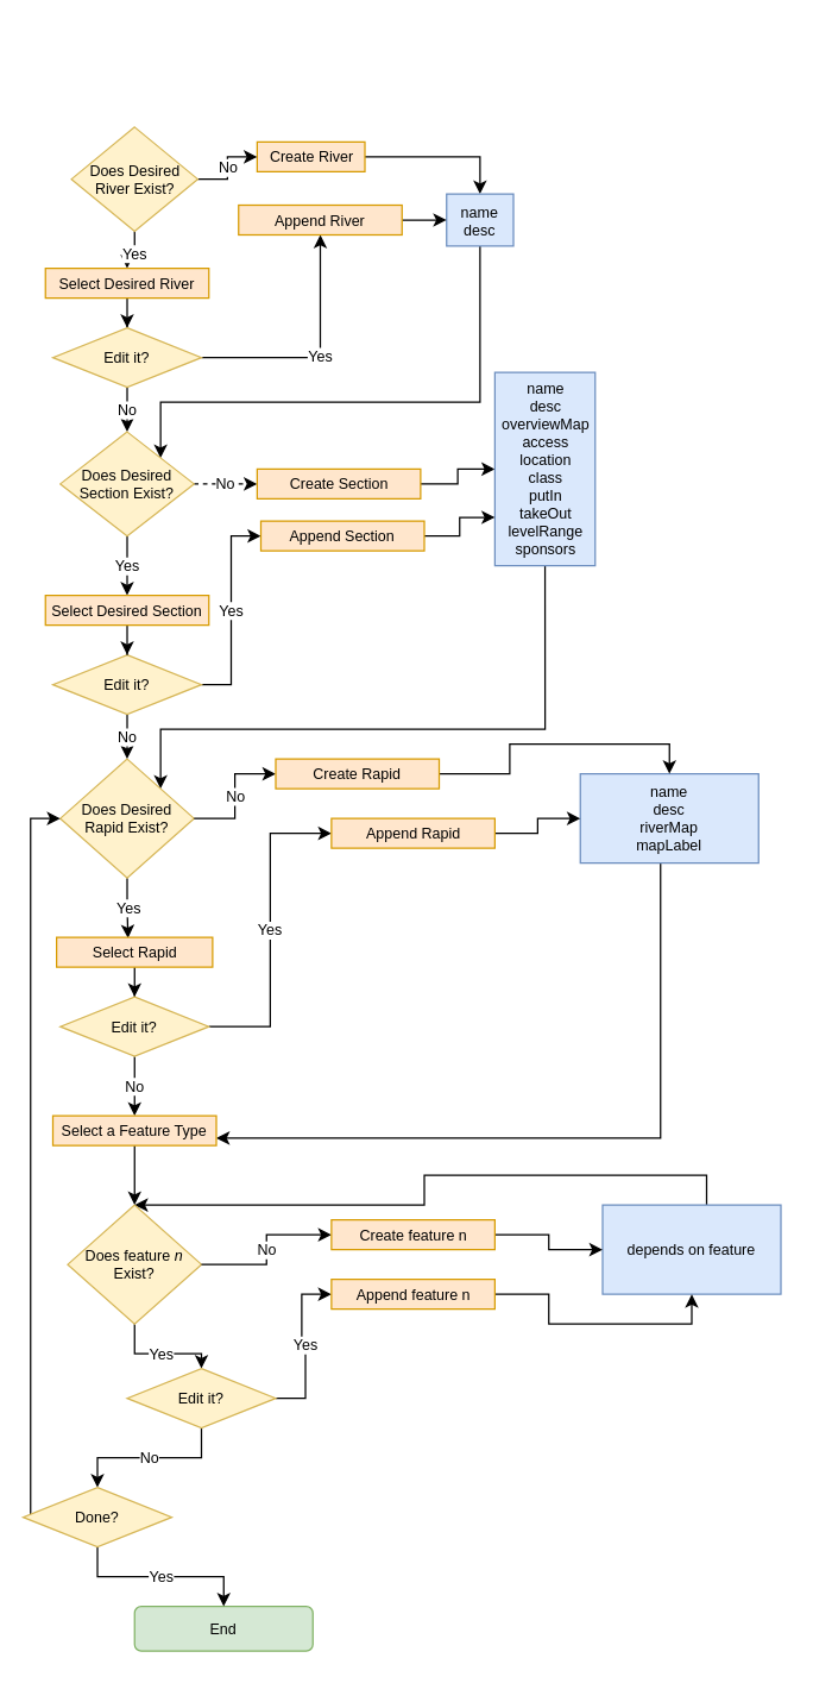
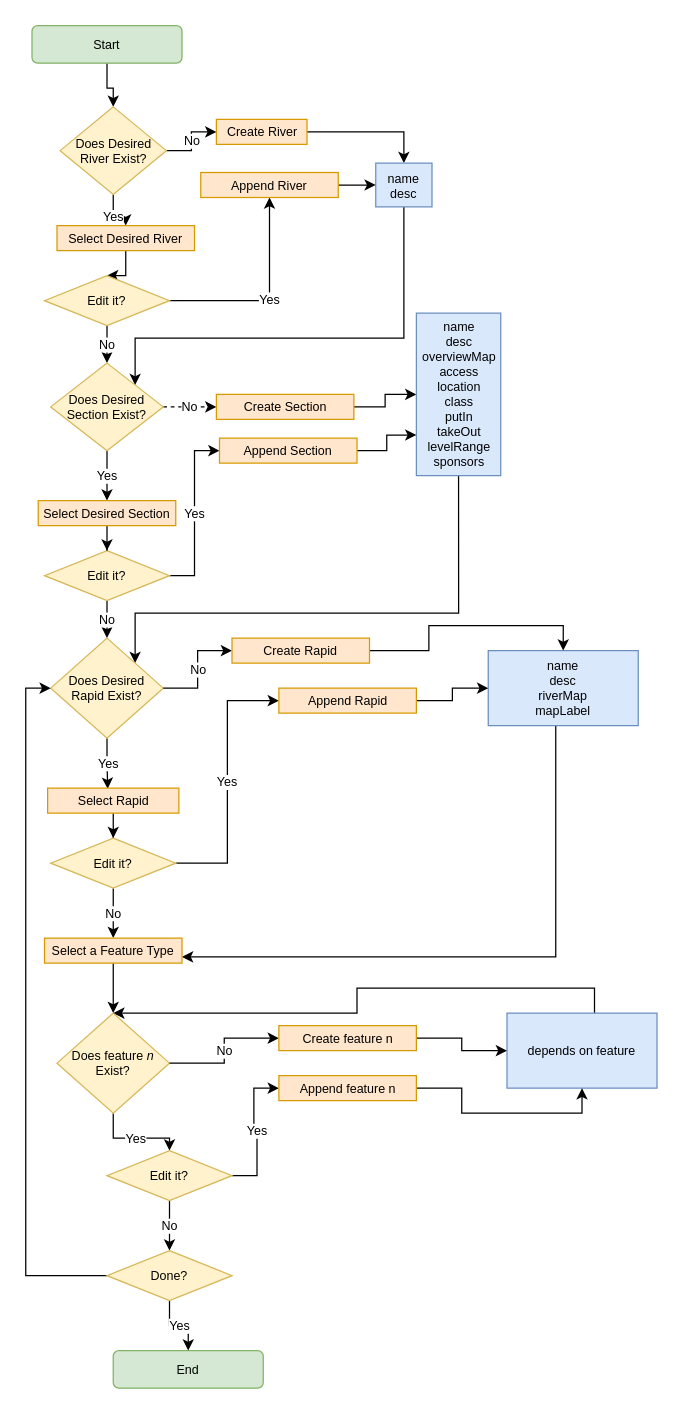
  <mxCell id="0" />
  <mxCell id="1" parent="0" />
+ <mxCell id="2" style="edgeStyle=orthogonalEdgeStyle;rounded=0;orthogonalLoop=1;jettySize=auto;html=1;entryX=0.5;entryY=0;entryDx=0;entryDy=0;fontSize=10;" parent="1" source="3" target="15" edge="1"><mxGeometry relative="1" as="geometry" /></mxCell>
+ <mxCell id="3" value="Start" style="rounded=1;whiteSpace=wrap;html=1;glass=0;fontSize=10;fillColor=#d5e8d4;strokeColor=#82b366;" parent="1" vertex="1"><mxGeometry x="25" width="120" height="30" as="geometry" y="20" /></mxCell>
  <mxCell id="4" value="" style="edgeStyle=orthogonalEdgeStyle;rounded=0;orthogonalLoop=1;jettySize=auto;html=1;fontSize=10;" parent="1" source="5" target="7" edge="1"><mxGeometry relative="1" as="geometry" /></mxCell>
  <mxCell id="5" value="Create River" style="rounded=0;whiteSpace=wrap;html=1;shadow=0;fillColor=#ffe6cc;strokeColor=#d79b00;fontSize=10;" parent="1" vertex="1"><mxGeometry x="172.5" y="95" width="72.5" height="20" as="geometry" /></mxCell>
  <mxCell id="6" style="edgeStyle=orthogonalEdgeStyle;rounded=0;orthogonalLoop=1;jettySize=auto;html=1;entryX=1;entryY=0;entryDx=0;entryDy=0;fontSize=10;" edge="1" parent="1" source="7" target="33"><mxGeometry relative="1" as="geometry"><Array as="points"><mxPoint x="323" y="270" /><mxPoint x="108" y="270" /></Array></mxGeometry></mxCell>
  <mxCell id="7" value="&lt;font style=&quot;font-size: 10px;&quot;&gt;name&lt;br style=&quot;font-size: 10px;&quot;&gt;desc&lt;br style=&quot;font-size: 10px;&quot;&gt;&lt;/font&gt;" style="rounded=0;whiteSpace=wrap;html=1;fillColor=#dae8fc;strokeColor=#6c8ebf;fontSize=10;" parent="1" vertex="1"><mxGeometry x="300" y="130" width="45" height="35" as="geometry" /></mxCell>
  <mxCell id="8" style="edgeStyle=orthogonalEdgeStyle;rounded=0;orthogonalLoop=1;jettySize=auto;html=1;entryX=0;entryY=0.5;entryDx=0;entryDy=0;exitX=1;exitY=0.5;exitDx=0;exitDy=0;fontSize=10;" parent="1" source="31" target="10" edge="1"><mxGeometry relative="1" as="geometry"><mxPoint x="485" y="370.029" as="sourcePoint" /></mxGeometry></mxCell>
  <mxCell id="9" style="edgeStyle=orthogonalEdgeStyle;rounded=0;orthogonalLoop=1;jettySize=auto;html=1;entryX=1;entryY=0;entryDx=0;entryDy=0;fontSize=10;exitX=0.5;exitY=1;exitDx=0;exitDy=0;" edge="1" parent="1" source="10" target="17"><mxGeometry relative="1" as="geometry"><Array as="points"><mxPoint x="366" y="490" /><mxPoint x="107" y="490" /></Array></mxGeometry></mxCell>
  <mxCell id="10" value="name&lt;br style=&quot;font-size: 10px;&quot;&gt;desc&lt;br style=&quot;font-size: 10px;&quot;&gt;overviewMap&lt;br style=&quot;font-size: 10px;&quot;&gt;access&lt;br style=&quot;font-size: 10px;&quot;&gt;location&lt;br style=&quot;font-size: 10px;&quot;&gt;class&lt;br style=&quot;font-size: 10px;&quot;&gt;putIn&lt;br style=&quot;font-size: 10px;&quot;&gt;takeOut&lt;br style=&quot;font-size: 10px;&quot;&gt;levelRange&lt;br style=&quot;font-size: 10px;&quot;&gt;sponsors" style="whiteSpace=wrap;html=1;rounded=0;strokeColor=#6c8ebf;fillColor=#dae8fc;fontSize=10;" parent="1" vertex="1"><mxGeometry x="332.5" y="250" width="67.5" height="130" as="geometry" /></mxCell>
  <mxCell id="11" style="edgeStyle=orthogonalEdgeStyle;rounded=0;orthogonalLoop=1;jettySize=auto;html=1;entryX=1;entryY=0.75;entryDx=0;entryDy=0;fontSize=10;exitX=0.45;exitY=0.983;exitDx=0;exitDy=0;exitPerimeter=0;" edge="1" parent="1" source="12" target="59"><mxGeometry relative="1" as="geometry" /></mxCell>
  <mxCell id="12" value="name&lt;br style=&quot;font-size: 10px&quot;&gt;desc&lt;br style=&quot;font-size: 10px&quot;&gt;riverMap&lt;br style=&quot;font-size: 10px&quot;&gt;mapLabel" style="whiteSpace=wrap;html=1;rounded=0;strokeColor=#6c8ebf;fillColor=#dae8fc;fontSize=10;" parent="1" vertex="1"><mxGeometry x="390" y="520" width="120" height="60" as="geometry" /></mxCell>
  <mxCell id="13" value="No" style="edgeStyle=orthogonalEdgeStyle;rounded=0;orthogonalLoop=1;jettySize=auto;html=1;fontSize=10;" parent="1" source="15" target="5" edge="1"><mxGeometry relative="1" as="geometry" /></mxCell>
  <mxCell id="14" value="Yes" style="edgeStyle=orthogonalEdgeStyle;rounded=0;orthogonalLoop=1;jettySize=auto;html=1;entryX=0.5;entryY=0;entryDx=0;entryDy=0;fontSize=10;" parent="1" source="15" target="19" edge="1"><mxGeometry relative="1" as="geometry" /></mxCell>
  <mxCell id="15" value="Does Desired River Exist?" style="rhombus;whiteSpace=wrap;html=1;rounded=0;shadow=0;glass=0;fillColor=#fff2cc;strokeColor=#d6b656;fontSize=10;" parent="1" vertex="1"><mxGeometry x="47.5" y="85" width="85" height="70" as="geometry" /></mxCell>
  <mxCell id="16" value="Yes" style="edgeStyle=orthogonalEdgeStyle;rounded=0;orthogonalLoop=1;jettySize=auto;html=1;entryX=0.458;entryY=0.028;entryDx=0;entryDy=0;entryPerimeter=0;fontSize=10;" parent="1" source="17" target="21" edge="1"><mxGeometry relative="1" as="geometry" /></mxCell>
  <mxCell id="17" value="Does Desired Rapid Exist?" style="rhombus;whiteSpace=wrap;html=1;rounded=0;shadow=0;glass=0;fillColor=#fff2cc;strokeColor=#d6b656;fontSize=10;" parent="1" vertex="1"><mxGeometry x="40" y="510" width="90" height="80" as="geometry" /></mxCell>
  <mxCell id="18" style="edgeStyle=orthogonalEdgeStyle;rounded=0;orthogonalLoop=1;jettySize=auto;html=1;entryX=0.5;entryY=0;entryDx=0;entryDy=0;fontSize=10;" edge="1" parent="1" source="19" target="24"><mxGeometry relative="1" as="geometry" /></mxCell>
- <mxCell id="19" value="Select Desired River" style="rounded=0;whiteSpace=wrap;html=1;shadow=0;glass=0;fillColor=#ffe6cc;strokeColor=#d79b00;fontSize=10;" parent="1" vertex="1"><mxGeometry x="30" y="180" width="110" height="20" as="geometry" /></mxCell>
+ <mxCell id="19" value="Select Desired River" style="rounded=0;whiteSpace=wrap;html=1;shadow=0;glass=0;fillColor=#ffe6cc;strokeColor=#d79b00;fontSize=10;" parent="1" vertex="1"><mxGeometry x="45" y="180" width="110" height="20" as="geometry" /></mxCell>
  <mxCell id="20" style="edgeStyle=orthogonalEdgeStyle;rounded=0;orthogonalLoop=1;jettySize=auto;html=1;entryX=0.5;entryY=0;entryDx=0;entryDy=0;fontSize=10;" edge="1" parent="1" source="21" target="45"><mxGeometry relative="1" as="geometry" /></mxCell>
  <mxCell id="21" value="Select Rapid" style="rounded=0;whiteSpace=wrap;html=1;shadow=0;glass=0;fillColor=#ffe6cc;strokeColor=#d79b00;fontSize=10;" parent="1" vertex="1"><mxGeometry x="37.5" y="630" width="105" height="20" as="geometry" /></mxCell>
  <mxCell id="22" value="Yes" style="edgeStyle=orthogonalEdgeStyle;rounded=0;orthogonalLoop=1;jettySize=auto;html=1;entryX=0.5;entryY=1;entryDx=0;entryDy=0;fontSize=10;" edge="1" parent="1" source="24" target="26"><mxGeometry relative="1" as="geometry" /></mxCell>
  <mxCell id="23" value="No" style="edgeStyle=orthogonalEdgeStyle;rounded=0;orthogonalLoop=1;jettySize=auto;html=1;entryX=0.5;entryY=0;entryDx=0;entryDy=0;fontSize=10;" edge="1" parent="1" source="24" target="33"><mxGeometry relative="1" as="geometry"><mxPoint x="110" y="390" as="targetPoint" /></mxGeometry></mxCell>
  <mxCell id="24" value="Edit it?" style="rhombus;whiteSpace=wrap;html=1;rounded=0;shadow=0;glass=0;fillColor=#fff2cc;strokeColor=#d6b656;fontSize=10;" vertex="1" parent="1"><mxGeometry x="35" y="220" width="100" height="40" as="geometry" /></mxCell>
  <mxCell id="25" style="edgeStyle=orthogonalEdgeStyle;rounded=0;orthogonalLoop=1;jettySize=auto;html=1;entryX=0;entryY=0.5;entryDx=0;entryDy=0;fontSize=10;" edge="1" parent="1" source="26" target="7"><mxGeometry relative="1" as="geometry" /></mxCell>
  <mxCell id="26" value="Append River" style="rounded=0;whiteSpace=wrap;html=1;shadow=0;fillColor=#ffe6cc;strokeColor=#d79b00;fontSize=10;" vertex="1" parent="1"><mxGeometry x="160" y="137.5" width="110" height="20" as="geometry" /></mxCell>
  <mxCell id="27" value="No" style="edgeStyle=orthogonalEdgeStyle;rounded=0;orthogonalLoop=1;jettySize=auto;html=1;entryX=0;entryY=0.5;entryDx=0;entryDy=0;exitX=1;exitY=0.5;exitDx=0;exitDy=0;fontSize=10;dashed=1;" edge="1" parent="1" source="33" target="31"><mxGeometry relative="1" as="geometry"><mxPoint x="170" y="405" as="sourcePoint" /></mxGeometry></mxCell>
  <mxCell id="28" value="Yes" style="edgeStyle=orthogonalEdgeStyle;rounded=0;orthogonalLoop=1;jettySize=auto;html=1;entryX=0;entryY=0.5;entryDx=0;entryDy=0;fontSize=10;" edge="1" parent="1" source="30" target="35"><mxGeometry relative="1" as="geometry" /></mxCell>
  <mxCell id="29" value="No" style="edgeStyle=orthogonalEdgeStyle;rounded=0;orthogonalLoop=1;jettySize=auto;html=1;fontSize=10;" edge="1" parent="1" source="30" target="17"><mxGeometry relative="1" as="geometry" /></mxCell>
  <mxCell id="30" value="Edit it?" style="rhombus;whiteSpace=wrap;html=1;rounded=0;shadow=0;glass=0;fillColor=#fff2cc;strokeColor=#d6b656;fontSize=10;" vertex="1" parent="1"><mxGeometry x="35" y="440" width="100" height="40" as="geometry" /></mxCell>
  <mxCell id="31" value="Create Section" style="rounded=0;whiteSpace=wrap;html=1;shadow=0;fillColor=#ffe6cc;strokeColor=#d79b00;fontSize=10;" vertex="1" parent="1"><mxGeometry x="172.5" y="315" width="110" height="20" as="geometry" /></mxCell>
  <mxCell id="32" value="Yes" style="edgeStyle=orthogonalEdgeStyle;rounded=0;orthogonalLoop=1;jettySize=auto;html=1;entryX=0.5;entryY=0;entryDx=0;entryDy=0;fontSize=10;" edge="1" parent="1" source="33" target="37"><mxGeometry relative="1" as="geometry" /></mxCell>
  <mxCell id="33" value="Does Desired Section Exist?" style="rhombus;whiteSpace=wrap;html=1;rounded=0;shadow=0;glass=0;fillColor=#fff2cc;strokeColor=#d6b656;fontSize=10;" vertex="1" parent="1"><mxGeometry x="40" y="290" width="90" height="70" as="geometry" /></mxCell>
  <mxCell id="34" style="edgeStyle=orthogonalEdgeStyle;rounded=0;orthogonalLoop=1;jettySize=auto;html=1;entryX=0;entryY=0.75;entryDx=0;entryDy=0;fontSize=10;" edge="1" parent="1" source="35" target="10"><mxGeometry relative="1" as="geometry" /></mxCell>
  <mxCell id="35" value="Append Section" style="rounded=0;whiteSpace=wrap;html=1;shadow=0;fillColor=#ffe6cc;strokeColor=#d79b00;fontSize=10;" vertex="1" parent="1"><mxGeometry x="175" y="350" width="110" height="20" as="geometry" /></mxCell>
  <mxCell id="36" value="" style="edgeStyle=orthogonalEdgeStyle;rounded=0;orthogonalLoop=1;jettySize=auto;html=1;fontSize=10;" edge="1" parent="1" source="37" target="30"><mxGeometry relative="1" as="geometry" /></mxCell>
  <mxCell id="37" value="Select Desired Section" style="rounded=0;whiteSpace=wrap;html=1;shadow=0;glass=0;fillColor=#ffe6cc;strokeColor=#d79b00;fontSize=10;" vertex="1" parent="1"><mxGeometry x="30" y="400" width="110" height="20" as="geometry" /></mxCell>
  <mxCell id="38" value="No" style="edgeStyle=orthogonalEdgeStyle;rounded=0;orthogonalLoop=1;jettySize=auto;html=1;entryX=0;entryY=0.5;entryDx=0;entryDy=0;exitX=1;exitY=0.5;exitDx=0;exitDy=0;fontSize=10;" edge="1" parent="1" target="41" source="17"><mxGeometry relative="1" as="geometry"><mxPoint x="170" y="655" as="sourcePoint" /></mxGeometry></mxCell>
  <mxCell id="39" value="Yes" style="edgeStyle=orthogonalEdgeStyle;rounded=0;orthogonalLoop=1;jettySize=auto;html=1;entryX=0;entryY=0.5;entryDx=0;entryDy=0;fontSize=10;exitX=1;exitY=0.5;exitDx=0;exitDy=0;" edge="1" parent="1" target="43" source="45"><mxGeometry relative="1" as="geometry"><mxPoint x="180" y="820" as="sourcePoint" /></mxGeometry></mxCell>
  <mxCell id="40" style="edgeStyle=orthogonalEdgeStyle;rounded=0;orthogonalLoop=1;jettySize=auto;html=1;entryX=0.5;entryY=0;entryDx=0;entryDy=0;fontSize=10;" edge="1" parent="1" source="41" target="12"><mxGeometry relative="1" as="geometry" /></mxCell>
  <mxCell id="41" value="Create Rapid" style="rounded=0;whiteSpace=wrap;html=1;shadow=0;fillColor=#ffe6cc;strokeColor=#d79b00;fontSize=10;" vertex="1" parent="1"><mxGeometry x="185" y="510" width="110" height="20" as="geometry" /></mxCell>
  <mxCell id="42" style="edgeStyle=orthogonalEdgeStyle;rounded=0;orthogonalLoop=1;jettySize=auto;html=1;entryX=0;entryY=0.5;entryDx=0;entryDy=0;fontSize=10;" edge="1" parent="1" source="43" target="12"><mxGeometry relative="1" as="geometry" /></mxCell>
  <mxCell id="43" value="Append Rapid" style="rounded=0;whiteSpace=wrap;html=1;shadow=0;fillColor=#ffe6cc;strokeColor=#d79b00;fontSize=10;" vertex="1" parent="1"><mxGeometry x="222.5" y="550" width="110" height="20" as="geometry" /></mxCell>
  <mxCell id="44" value="No" style="edgeStyle=orthogonalEdgeStyle;rounded=0;orthogonalLoop=1;jettySize=auto;html=1;entryX=0.5;entryY=0;entryDx=0;entryDy=0;fontSize=10;" edge="1" parent="1" source="45" target="59"><mxGeometry relative="1" as="geometry"><mxPoint x="135" y="960" as="targetPoint" /></mxGeometry></mxCell>
  <mxCell id="45" value="Edit it?" style="rhombus;whiteSpace=wrap;html=1;rounded=0;shadow=0;glass=0;fillColor=#fff2cc;strokeColor=#d6b656;fontSize=10;" vertex="1" parent="1"><mxGeometry x="40" y="670" width="100" height="40" as="geometry" /></mxCell>
  <mxCell id="46" style="edgeStyle=orthogonalEdgeStyle;rounded=0;orthogonalLoop=1;jettySize=auto;html=1;entryX=0.5;entryY=0;entryDx=0;entryDy=0;fontSize=10;" edge="1" parent="1" source="47" target="49"><mxGeometry relative="1" as="geometry"><Array as="points"><mxPoint x="475" y="790" /><mxPoint x="285" y="790" /><mxPoint x="285" y="810" /><mxPoint x="110" y="810" /></Array></mxGeometry></mxCell>
  <mxCell id="47" value="depends on feature" style="whiteSpace=wrap;html=1;rounded=0;strokeColor=#6c8ebf;fillColor=#dae8fc;fontSize=10;" vertex="1" parent="1"><mxGeometry x="405" y="810" width="120" height="60" as="geometry" /></mxCell>
  <mxCell id="48" value="Yes" style="edgeStyle=orthogonalEdgeStyle;rounded=0;orthogonalLoop=1;jettySize=auto;html=1;entryX=0.5;entryY=0;entryDx=0;entryDy=0;fontSize=10;" edge="1" parent="1" source="49" target="57"><mxGeometry relative="1" as="geometry"><mxPoint x="107.46" y="980.56" as="targetPoint" /></mxGeometry></mxCell>
  <mxCell id="49" value="Does feature &lt;i&gt;n&lt;/i&gt; Exist?" style="rhombus;whiteSpace=wrap;html=1;rounded=0;shadow=0;glass=0;fillColor=#fff2cc;strokeColor=#d6b656;fontSize=10;" vertex="1" parent="1"><mxGeometry x="45" y="810" width="90" height="80" as="geometry" /></mxCell>
  <mxCell id="50" value="No" style="edgeStyle=orthogonalEdgeStyle;rounded=0;orthogonalLoop=1;jettySize=auto;html=1;entryX=0;entryY=0.5;entryDx=0;entryDy=0;exitX=1;exitY=0.5;exitDx=0;exitDy=0;fontSize=10;" edge="1" parent="1" source="49" target="53"><mxGeometry relative="1" as="geometry"><mxPoint x="187.5" y="825" as="sourcePoint" /></mxGeometry></mxCell>
  <mxCell id="51" value="Yes" style="edgeStyle=orthogonalEdgeStyle;rounded=0;orthogonalLoop=1;jettySize=auto;html=1;entryX=0;entryY=0.5;entryDx=0;entryDy=0;fontSize=10;exitX=1;exitY=0.5;exitDx=0;exitDy=0;" edge="1" parent="1" source="57" target="55"><mxGeometry relative="1" as="geometry"><mxPoint x="197.5" y="990" as="sourcePoint" /></mxGeometry></mxCell>
  <mxCell id="52" style="edgeStyle=orthogonalEdgeStyle;rounded=0;orthogonalLoop=1;jettySize=auto;html=1;entryX=0;entryY=0.5;entryDx=0;entryDy=0;fontSize=10;" edge="1" parent="1" source="53" target="47"><mxGeometry relative="1" as="geometry" /></mxCell>
  <mxCell id="53" value="Create feature n" style="rounded=0;whiteSpace=wrap;html=1;shadow=0;fillColor=#ffe6cc;strokeColor=#d79b00;fontSize=10;" vertex="1" parent="1"><mxGeometry x="222.5" y="820" width="110" height="20" as="geometry" /></mxCell>
  <mxCell id="54" style="edgeStyle=orthogonalEdgeStyle;rounded=0;orthogonalLoop=1;jettySize=auto;html=1;entryX=0.5;entryY=1;entryDx=0;entryDy=0;fontSize=10;" edge="1" parent="1" source="55" target="47"><mxGeometry relative="1" as="geometry" /></mxCell>
  <mxCell id="55" value="Append feature n" style="rounded=0;whiteSpace=wrap;html=1;shadow=0;fillColor=#ffe6cc;strokeColor=#d79b00;fontSize=10;" vertex="1" parent="1"><mxGeometry x="222.5" y="860" width="110" height="20" as="geometry" /></mxCell>
  <mxCell id="56" value="No" style="edgeStyle=orthogonalEdgeStyle;rounded=0;orthogonalLoop=1;jettySize=auto;html=1;entryX=0.5;entryY=0;entryDx=0;entryDy=0;fontSize=10;" edge="1" parent="1" source="57" target="63"><mxGeometry relative="1" as="geometry" /></mxCell>
  <mxCell id="57" value="Edit it?" style="rhombus;whiteSpace=wrap;html=1;rounded=0;shadow=0;glass=0;fillColor=#fff2cc;strokeColor=#d6b656;fontSize=10;" vertex="1" parent="1"><mxGeometry x="85" y="920" width="100" height="40" as="geometry" /></mxCell>
  <mxCell id="58" style="edgeStyle=orthogonalEdgeStyle;rounded=0;orthogonalLoop=1;jettySize=auto;html=1;entryX=0.5;entryY=0;entryDx=0;entryDy=0;fontSize=10;" edge="1" parent="1" source="59" target="49"><mxGeometry relative="1" as="geometry" /></mxCell>
  <mxCell id="59" value="Select a Feature Type" style="rounded=0;whiteSpace=wrap;html=1;shadow=0;fillColor=#ffe6cc;strokeColor=#d79b00;fontSize=10;" vertex="1" parent="1"><mxGeometry x="35" y="750" width="110" height="20" as="geometry" /></mxCell>
  <mxCell id="60" value="End" style="rounded=1;whiteSpace=wrap;html=1;glass=0;fontSize=10;fillColor=#d5e8d4;strokeColor=#82b366;" vertex="1" parent="1"><mxGeometry x="90" y="1080" width="120" height="30" as="geometry" /></mxCell>
  <mxCell id="61" value="Yes" style="edgeStyle=orthogonalEdgeStyle;rounded=0;orthogonalLoop=1;jettySize=auto;html=1;fontSize=10;" edge="1" parent="1" source="63" target="60"><mxGeometry relative="1" as="geometry" /></mxCell>
  <mxCell id="62" style="edgeStyle=orthogonalEdgeStyle;rounded=0;orthogonalLoop=1;jettySize=auto;html=1;entryX=0;entryY=0.5;entryDx=0;entryDy=0;fontSize=10;" edge="1" parent="1" source="63" target="17"><mxGeometry relative="1" as="geometry"><Array as="points"><mxPoint x="20" y="1020" /><mxPoint x="20" y="550" /></Array></mxGeometry></mxCell>
- <mxCell id="63" value="Done?" style="rhombus;whiteSpace=wrap;html=1;rounded=0;shadow=0;glass=0;fillColor=#fff2cc;strokeColor=#d6b656;fontSize=10;" vertex="1" parent="1"><mxGeometry x="15" y="1000" width="100" height="40" as="geometry" /></mxCell>
+ <mxCell id="63" value="Done?" style="rhombus;whiteSpace=wrap;html=1;rounded=0;shadow=0;glass=0;fillColor=#fff2cc;strokeColor=#d6b656;fontSize=10;" vertex="1" parent="1"><mxGeometry x="85" y="1000" width="100" height="40" as="geometry" /></mxCell>
